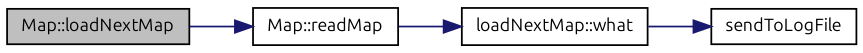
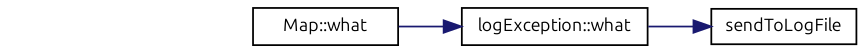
  digraph {
    fontname=Ubuntu
    rankdir=LR
    node [color=black fillcolor=white fontname=Ubuntu fontsize=10 shape=record style=filled]
    edge [color=midnightblue fontname=Ubuntu fontsize=10 labelfontname=Helvetica labelfontsize=10 style=solid]
-   n1 [fillcolor=grey75 fontcolor=black height=0.2 label="Map::loadNextMap" width=0.4]
-   n2 [height=0.2 label="Map::readMap" width=0.4]
-   n3 [height=0.2 label="loadNextMap::what" width=0.4]
+   n2 [height=0.2 label="Map::what" width=0.4]
+   n3 [height=0.2 label="logException::what" width=0.4]
    n4 [height=0.2 label=sendToLogFile width=0.4]
-   n1 -> n2
    n2 -> n3
    n3 -> n4
  }
